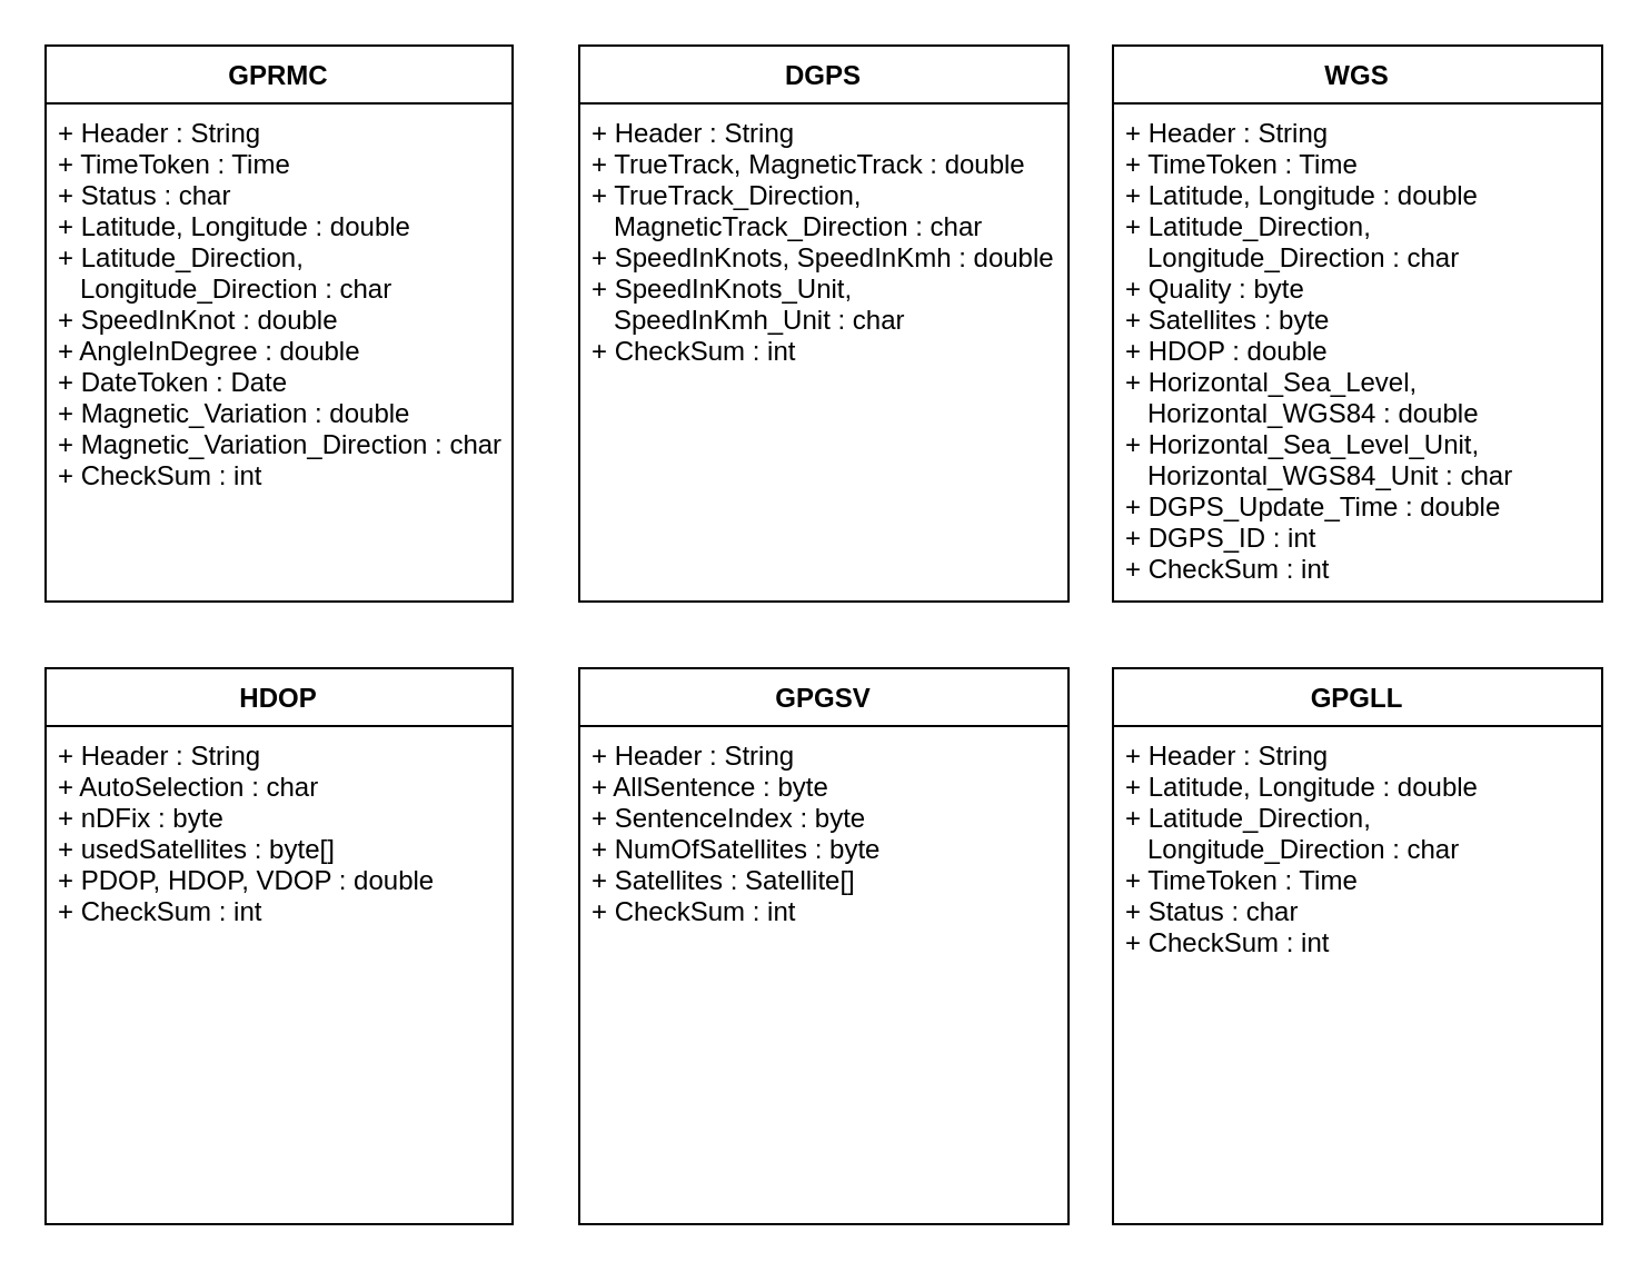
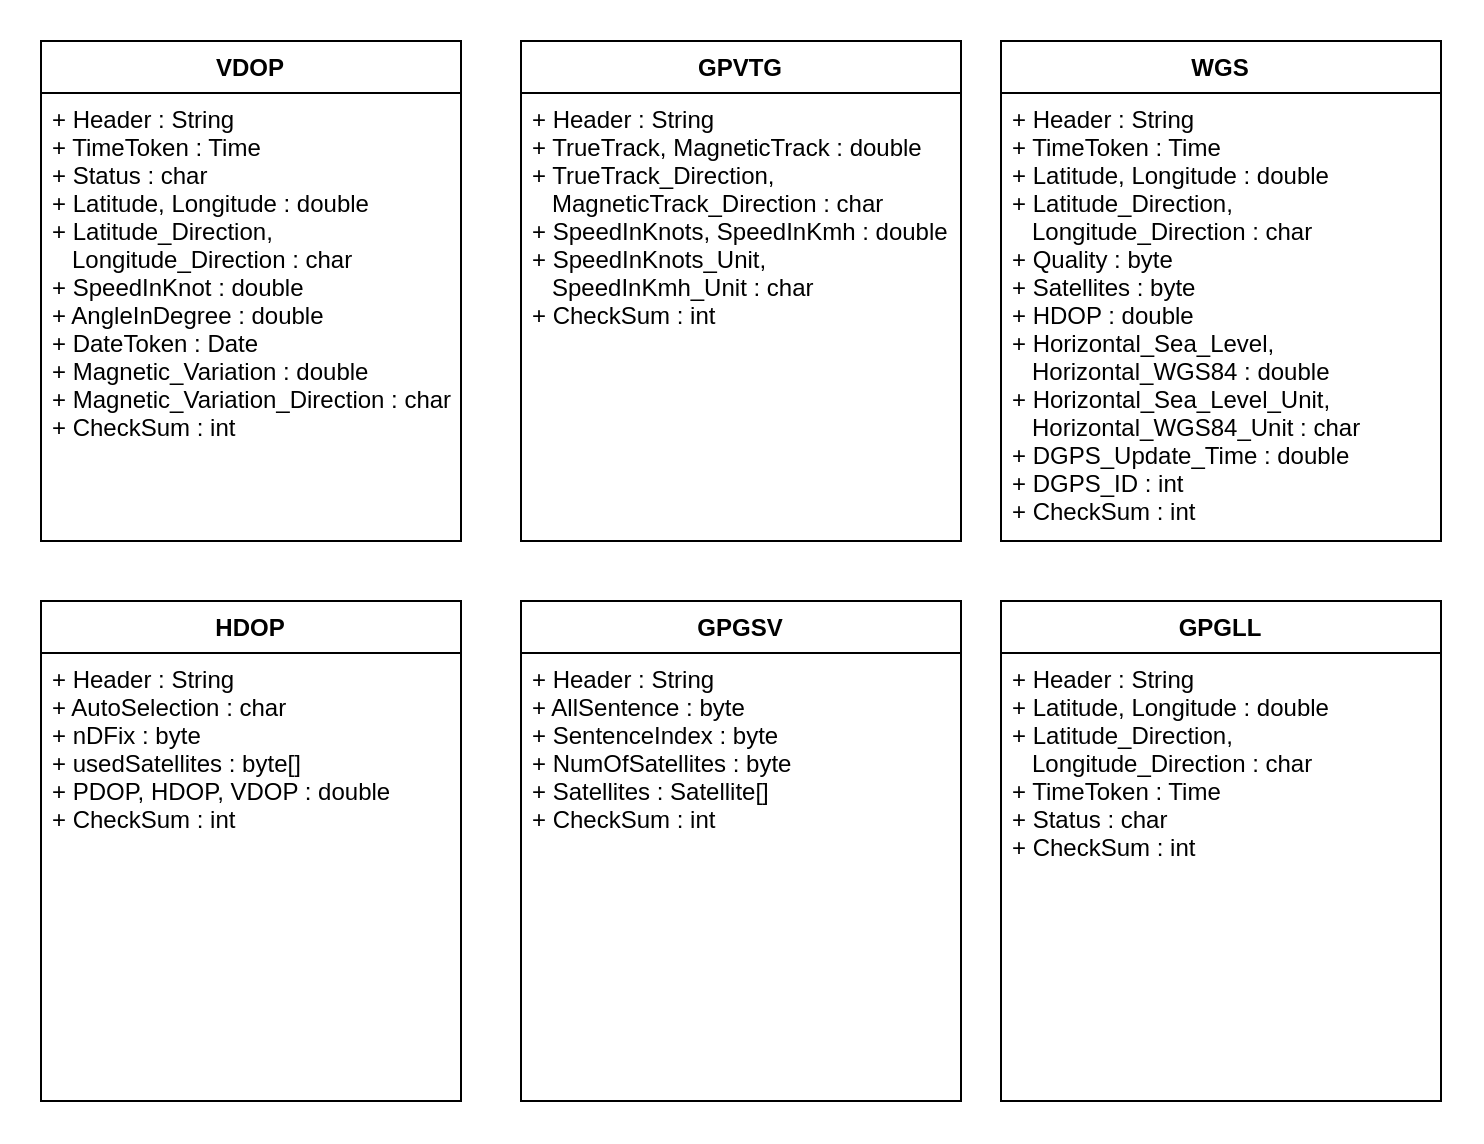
  <mxCell id="0" />
  <mxCell id="1" parent="0" />
- <mxCell id="2" value="GPRMC" style="swimlane;fontStyle=1;align=center;verticalAlign=top;childLayout=stackLayout;horizontal=1;startSize=26;horizontalStack=0;resizeParent=1;resizeParentMax=0;resizeLast=0;collapsible=1;marginBottom=0;" vertex="1" parent="1"><mxGeometry x="20" y="20" width="210" height="250" as="geometry"><mxRectangle x="40" y="40" width="72" height="26" as="alternateBounds" /></mxGeometry></mxCell>
+ <mxCell id="2" value="VDOP" style="swimlane;fontStyle=1;align=center;verticalAlign=top;childLayout=stackLayout;horizontal=1;startSize=26;horizontalStack=0;resizeParent=1;resizeParentMax=0;resizeLast=0;collapsible=1;marginBottom=0;" vertex="1" parent="1"><mxGeometry x="20" y="20" width="210" height="250" as="geometry"><mxRectangle x="40" y="40" width="72" height="26" as="alternateBounds" /></mxGeometry></mxCell>
  <mxCell id="3" value="+ Header : String&#10;+ TimeToken : Time&#10;+ Status : char&#10;+ Latitude, Longitude : double&#10;+ Latitude_Direction,&#10;   Longitude_Direction : char&#10;+ SpeedInKnot : double&#10;+ AngleInDegree : double&#10;+ DateToken : Date&#10;+ Magnetic_Variation : double&#10;+ Magnetic_Variation_Direction : char&#10;+ CheckSum : int" style="text;strokeColor=none;fillColor=none;align=left;verticalAlign=top;spacingLeft=4;spacingRight=4;overflow=hidden;rotatable=0;points=[[0,0.5],[1,0.5]];portConstraint=eastwest;" vertex="1" parent="2"><mxGeometry y="26" width="210" height="224" as="geometry" /></mxCell>
- <mxCell id="4" value="DGPS" style="swimlane;fontStyle=1;align=center;verticalAlign=top;childLayout=stackLayout;horizontal=1;startSize=26;horizontalStack=0;resizeParent=1;resizeParentMax=0;resizeLast=0;collapsible=1;marginBottom=0;" vertex="1" parent="1"><mxGeometry x="260" y="20" width="220" height="250" as="geometry" /></mxCell>
+ <mxCell id="4" value="GPVTG" style="swimlane;fontStyle=1;align=center;verticalAlign=top;childLayout=stackLayout;horizontal=1;startSize=26;horizontalStack=0;resizeParent=1;resizeParentMax=0;resizeLast=0;collapsible=1;marginBottom=0;" vertex="1" parent="1"><mxGeometry x="260" y="20" width="220" height="250" as="geometry" /></mxCell>
  <mxCell id="5" value="+ Header : String&#10;+ TrueTrack, MagneticTrack : double&#10;+ TrueTrack_Direction,&#10;   MagneticTrack_Direction : char&#10;+ SpeedInKnots, SpeedInKmh : double&#10;+ SpeedInKnots_Unit,&#10;   SpeedInKmh_Unit : char&#10;+ CheckSum : int" style="text;strokeColor=none;fillColor=none;align=left;verticalAlign=top;spacingLeft=4;spacingRight=4;overflow=hidden;rotatable=0;points=[[0,0.5],[1,0.5]];portConstraint=eastwest;" vertex="1" parent="4"><mxGeometry y="26" width="220" height="224" as="geometry" /></mxCell>
  <mxCell id="6" value="WGS" style="swimlane;fontStyle=1;align=center;verticalAlign=top;childLayout=stackLayout;horizontal=1;startSize=26;horizontalStack=0;resizeParent=1;resizeParentMax=0;resizeLast=0;collapsible=1;marginBottom=0;" vertex="1" parent="1"><mxGeometry x="500" y="20" width="220" height="250" as="geometry" /></mxCell>
  <mxCell id="7" value="+ Header : String&#10;+ TimeToken : Time&#10;+ Latitude, Longitude : double&#10;+ Latitude_Direction,&#10;   Longitude_Direction : char&#10;+ Quality : byte&#10;+ Satellites : byte&#10;+ HDOP : double&#10;+ Horizontal_Sea_Level,&#10;   Horizontal_WGS84 : double&#10;+ Horizontal_Sea_Level_Unit,&#10;   Horizontal_WGS84_Unit : char&#10;+ DGPS_Update_Time : double&#10;+ DGPS_ID : int&#10;+ CheckSum : int" style="text;strokeColor=none;fillColor=none;align=left;verticalAlign=top;spacingLeft=4;spacingRight=4;overflow=hidden;rotatable=0;points=[[0,0.5],[1,0.5]];portConstraint=eastwest;" vertex="1" parent="6"><mxGeometry y="26" width="220" height="224" as="geometry" /></mxCell>
  <mxCell id="8" value="HDOP" style="swimlane;fontStyle=1;align=center;verticalAlign=top;childLayout=stackLayout;horizontal=1;startSize=26;horizontalStack=0;resizeParent=1;resizeParentMax=0;resizeLast=0;collapsible=1;marginBottom=0;" vertex="1" parent="1"><mxGeometry x="20" y="300" width="210" height="250" as="geometry" /></mxCell>
  <mxCell id="9" value="+ Header : String&#10;+ AutoSelection : char&#10;+ nDFix : byte&#10;+ usedSatellites : byte[]&#10;+ PDOP, HDOP, VDOP : double&#10;+ CheckSum : int" style="text;strokeColor=none;fillColor=none;align=left;verticalAlign=top;spacingLeft=4;spacingRight=4;overflow=hidden;rotatable=0;points=[[0,0.5],[1,0.5]];portConstraint=eastwest;" vertex="1" parent="8"><mxGeometry y="26" width="210" height="224" as="geometry" /></mxCell>
  <mxCell id="10" value="GPGSV" style="swimlane;fontStyle=1;align=center;verticalAlign=top;childLayout=stackLayout;horizontal=1;startSize=26;horizontalStack=0;resizeParent=1;resizeParentMax=0;resizeLast=0;collapsible=1;marginBottom=0;" vertex="1" parent="1"><mxGeometry x="260" y="300" width="220" height="250" as="geometry" /></mxCell>
  <mxCell id="11" value="+ Header : String&#10;+ AllSentence : byte&#10;+ SentenceIndex : byte&#10;+ NumOfSatellites : byte&#10;+ Satellites : Satellite[]&#10;+ CheckSum : int" style="text;strokeColor=none;fillColor=none;align=left;verticalAlign=top;spacingLeft=4;spacingRight=4;overflow=hidden;rotatable=0;points=[[0,0.5],[1,0.5]];portConstraint=eastwest;" vertex="1" parent="10"><mxGeometry y="26" width="220" height="224" as="geometry" /></mxCell>
  <mxCell id="12" value="GPGLL" style="swimlane;fontStyle=1;align=center;verticalAlign=top;childLayout=stackLayout;horizontal=1;startSize=26;horizontalStack=0;resizeParent=1;resizeParentMax=0;resizeLast=0;collapsible=1;marginBottom=0;" vertex="1" parent="1"><mxGeometry x="500" y="300" width="220" height="250" as="geometry" /></mxCell>
  <mxCell id="13" value="+ Header : String&#10;+ Latitude, Longitude : double&#10;+ Latitude_Direction,&#10;   Longitude_Direction : char&#10;+ TimeToken : Time&#10;+ Status : char&#10;+ CheckSum : int" style="text;strokeColor=none;fillColor=none;align=left;verticalAlign=top;spacingLeft=4;spacingRight=4;overflow=hidden;rotatable=0;points=[[0,0.5],[1,0.5]];portConstraint=eastwest;" vertex="1" parent="12"><mxGeometry y="26" width="220" height="224" as="geometry" /></mxCell>
